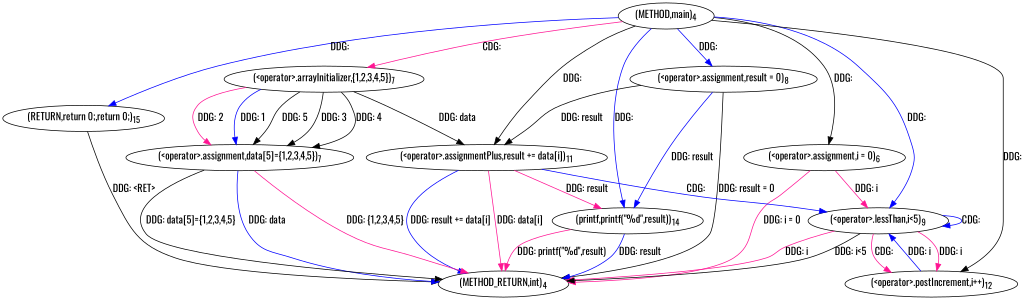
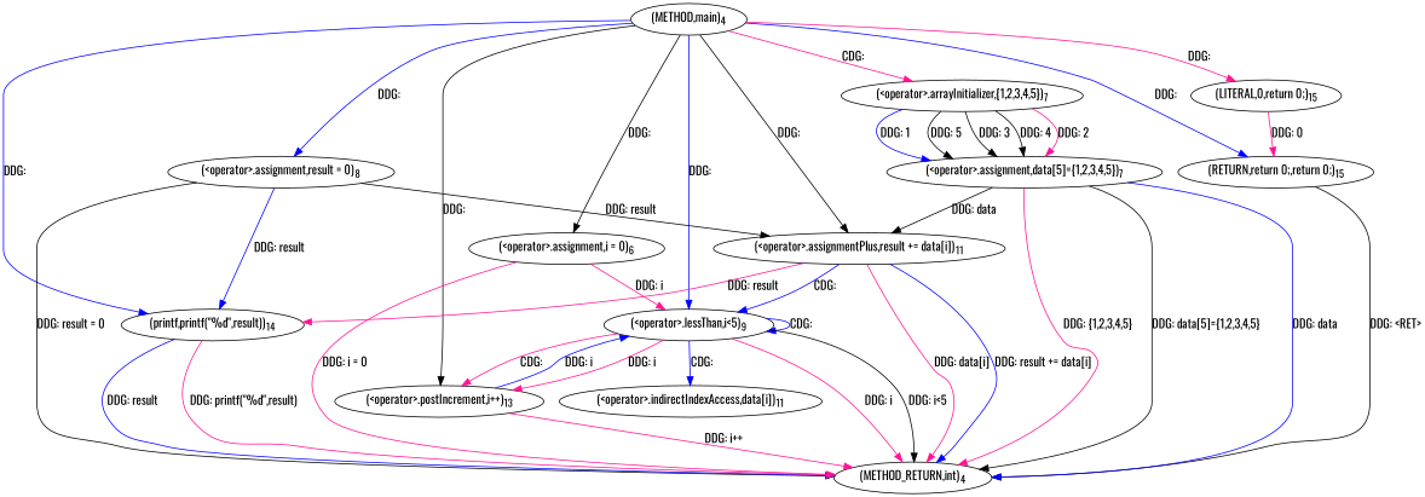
  digraph {
    fontname=Oswald
    node [fontname=Oswald]
    edge [color=deeppink fontname=Oswald]
    n1 [label=<(METHOD,main)<SUB>4</SUB>>]
    n2 [label=<(&lt;operator&gt;.assignment,i = 0)<SUB>6</SUB>>]
    n3 [label=<(&lt;operator&gt;.assignment,result = 0)<SUB>8</SUB>>]
    n4 [label=<(printf,printf(&quot;%d&quot;,result))<SUB>14</SUB>>]
    n5 [label=<(RETURN,return 0;,return 0;)<SUB>15</SUB>>]
    n6 [label=<(&lt;operator&gt;.lessThan,i&lt;5)<SUB>9</SUB>>]
+   n7 [label=<(LITERAL,0,return 0;)<SUB>15</SUB>>]
    n8 [label=<(&lt;operator&gt;.arrayInitializer,{1,2,3,4,5})<SUB>7</SUB>>]
    n9 [label=<(&lt;operator&gt;.assignmentPlus,result += data[i])<SUB>11</SUB>>]
-   n10 [label=<(&lt;operator&gt;.postIncrement,i++)<SUB>12</SUB>>]
+   n10 [label=<(&lt;operator&gt;.postIncrement,i++)<SUB>13</SUB>>]
    n11 [label=<(METHOD_RETURN,int)<SUB>4</SUB>>]
+   n12 [label=<(&lt;operator&gt;.indirectIndexAccess,data[i])<SUB>11</SUB>>]
    n13 [label=<(&lt;operator&gt;.assignment,data[5]={1,2,3,4,5})<SUB>7</SUB>>]
    n1 -> n2 [color=black label="DDG: "]
    n1 -> n3 [color=blue label="DDG: "]
    n1 -> n4 [color=blue label="DDG: "]
    n1 -> n5 [color=blue label="DDG: "]
    n1 -> n6 [color=blue label="DDG: "]
+   n1 -> n7 [label="DDG: "]
    n1 -> n8 [label="CDG: "]
    n1 -> n9 [color=black label="DDG: "]
    n1 -> n10 [color=black label="DDG: "]
    n2 -> n6 [label="DDG: i"]
    n2 -> n11 [label="DDG: i = 0"]
    n3 -> n4 [color=blue label="DDG: result"]
    n3 -> n9 [color=black label="DDG: result"]
    n3 -> n11 [color=black label="DDG: result = 0"]
    n4 -> n11 [color=blue label="DDG: result"]
    n4 -> n11 [label="DDG: printf(&quot;%d&quot;,result)"]
    n5 -> n11 [color=black label="DDG: &lt;RET&gt;"]
    n6 -> n6 [color=blue label="CDG: "]
    n6 -> n10 [label="DDG: i"]
    n6 -> n10 [label="CDG: "]
    n6 -> n11 [label="DDG: i"]
    n6 -> n11 [color=black label="DDG: i&lt;5"]
+   n6 -> n12 [color=blue label="CDG: "]
+   n7 -> n5 [label="DDG: 0"]
    n8 -> n13 [color=black label="DDG: 4"]
    n8 -> n13 [label="DDG: 2"]
    n8 -> n13 [color=blue label="DDG: 1"]
    n8 -> n13 [color=black label="DDG: 5"]
    n8 -> n13 [color=black label="DDG: 3"]
    n9 -> n4 [label="DDG: result"]
    n9 -> n6 [color=blue label="CDG: "]
    n9 -> n11 [label="DDG: data[i]"]
    n9 -> n11 [color=blue label="DDG: result += data[i]"]
    n10 -> n6 [color=blue label="DDG: i"]
-   n8 -> n9 [color=black label="DDG: data"]
+   n10 -> n11 [label="DDG: i++"]
+   n13 -> n9 [color=black label="DDG: data"]
    n13 -> n11 [color=blue label="DDG: data"]
    n13 -> n11 [label="DDG: {1,2,3,4,5}"]
    n13 -> n11 [color=black label="DDG: data[5]={1,2,3,4,5}"]
  }
